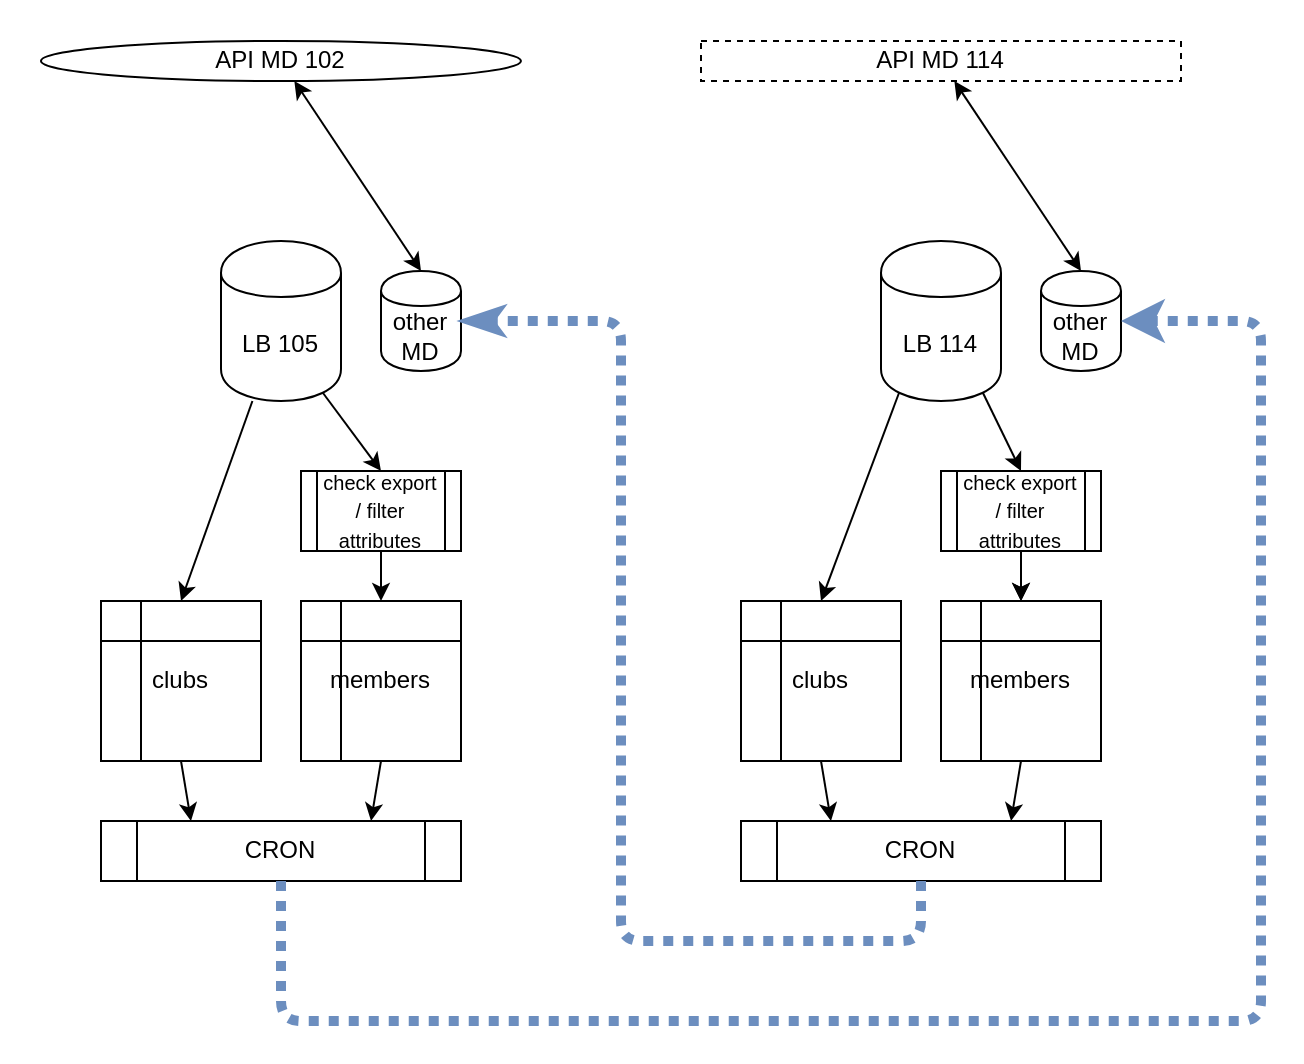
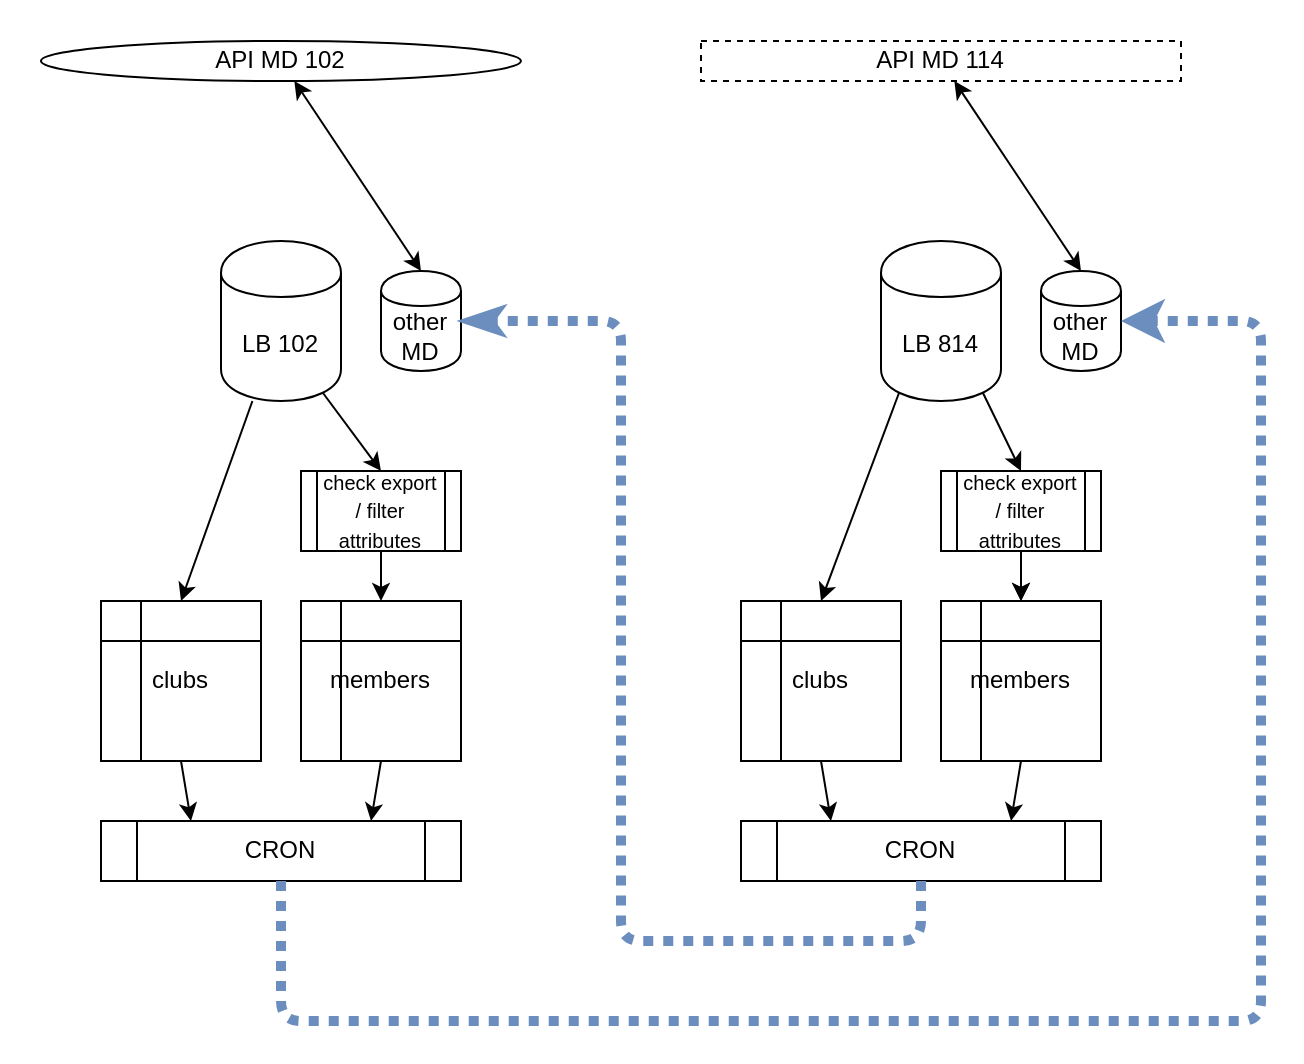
  <mxCell id="0" />
  <mxCell id="1" parent="0" />
- <mxCell id="2" value="LB 105" style="shape=cylinder;whiteSpace=wrap;html=1;boundedLbl=1;backgroundOutline=1;" vertex="1" parent="1"><mxGeometry x="110" y="120" width="60" height="80" as="geometry" /></mxCell>
- <mxCell id="3" value="LB 114" style="shape=cylinder;whiteSpace=wrap;html=1;boundedLbl=1;backgroundOutline=1;" vertex="1" parent="1"><mxGeometry x="440" y="120" width="60" height="80" as="geometry" /></mxCell>
+ <mxCell id="2" value="LB 102" style="shape=cylinder;whiteSpace=wrap;html=1;boundedLbl=1;backgroundOutline=1;" vertex="1" parent="1"><mxGeometry x="110" y="120" width="60" height="80" as="geometry" /></mxCell>
+ <mxCell id="3" value="LB 814" style="shape=cylinder;whiteSpace=wrap;html=1;boundedLbl=1;backgroundOutline=1;" vertex="1" parent="1"><mxGeometry x="440" y="120" width="60" height="80" as="geometry" /></mxCell>
  <mxCell id="4" value="clubs" style="shape=internalStorage;whiteSpace=wrap;html=1;backgroundOutline=1;" vertex="1" parent="1"><mxGeometry x="50" y="300" width="80" height="80" as="geometry" /></mxCell>
  <mxCell id="5" value="members" style="shape=internalStorage;whiteSpace=wrap;html=1;backgroundOutline=1;" vertex="1" parent="1"><mxGeometry x="150" y="300" width="80" height="80" as="geometry" /></mxCell>
  <mxCell id="6" value="" style="endArrow=classic;html=1;entryX=0.5;entryY=0;entryDx=0;entryDy=0;" edge="1" parent="1" source="2" target="4"><mxGeometry width="50" height="50" relative="1" as="geometry"><mxPoint x="50" y="450" as="sourcePoint" /><mxPoint x="100" y="400" as="targetPoint" /></mxGeometry></mxCell>
  <mxCell id="7" value="" style="endArrow=classic;html=1;exitX=0.5;exitY=1;exitDx=0;exitDy=0;entryX=0.5;entryY=0;entryDx=0;entryDy=0;" edge="1" parent="1" source="14" target="5"><mxGeometry width="50" height="50" relative="1" as="geometry"><mxPoint x="190" y="270" as="sourcePoint" /><mxPoint x="100" y="400" as="targetPoint" /></mxGeometry></mxCell>
  <mxCell id="8" value="" style="endArrow=classic;html=1;exitX=0.85;exitY=0.95;exitDx=0;exitDy=0;exitPerimeter=0;entryX=0.5;entryY=0;entryDx=0;entryDy=0;" edge="1" parent="1" source="2" target="14"><mxGeometry width="50" height="50" relative="1" as="geometry"><mxPoint x="40" y="530" as="sourcePoint" /><mxPoint x="183" y="248" as="targetPoint" /></mxGeometry></mxCell>
  <mxCell id="9" value="clubs" style="shape=internalStorage;whiteSpace=wrap;html=1;backgroundOutline=1;" vertex="1" parent="1"><mxGeometry x="370" y="300" width="80" height="80" as="geometry" /></mxCell>
  <mxCell id="10" value="members" style="shape=internalStorage;whiteSpace=wrap;html=1;backgroundOutline=1;" vertex="1" parent="1"><mxGeometry x="470" y="300" width="80" height="80" as="geometry" /></mxCell>
  <mxCell id="11" value="" style="endArrow=classic;html=1;exitX=0.5;exitY=1;exitDx=0;exitDy=0;entryX=0.5;entryY=0;entryDx=0;entryDy=0;" edge="1" parent="1" target="10"><mxGeometry width="50" height="50" relative="1" as="geometry"><mxPoint x="510" y="270" as="sourcePoint" /><mxPoint x="420" y="400" as="targetPoint" /></mxGeometry></mxCell>
  <mxCell id="12" value="" style="endArrow=classic;html=1;exitX=0.85;exitY=0.95;exitDx=0;exitDy=0;exitPerimeter=0;entryX=0.5;entryY=0;entryDx=0;entryDy=0;" edge="1" parent="1" source="3" target="16"><mxGeometry width="50" height="50" relative="1" as="geometry"><mxPoint x="468" y="203" as="sourcePoint" /><mxPoint x="503" y="248" as="targetPoint" /></mxGeometry></mxCell>
  <mxCell id="13" value="" style="endArrow=classic;html=1;entryX=0.5;entryY=0;entryDx=0;entryDy=0;exitX=0.15;exitY=0.95;exitDx=0;exitDy=0;exitPerimeter=0;" edge="1" parent="1" source="3" target="9"><mxGeometry width="50" height="50" relative="1" as="geometry"><mxPoint x="352.714" y="180" as="sourcePoint" /><mxPoint x="317" y="280" as="targetPoint" /></mxGeometry></mxCell>
  <mxCell id="14" value="&lt;font style=&quot;font-size: 10px&quot;&gt;check export / filter attributes&lt;/font&gt;" style="shape=process;whiteSpace=wrap;html=1;backgroundOutline=1;" vertex="1" parent="1"><mxGeometry x="150" y="235" width="80" height="40" as="geometry" /></mxCell>
  <mxCell id="15" value="" style="edgeStyle=orthogonalEdgeStyle;rounded=0;orthogonalLoop=1;jettySize=auto;html=1;exitX=0.5;exitY=1;exitDx=0;exitDy=0;" edge="1" parent="1" source="16" target="10"><mxGeometry relative="1" as="geometry" /></mxCell>
  <mxCell id="16" value="&lt;font style=&quot;font-size: 10px&quot;&gt;check export / filter attributes&lt;/font&gt;" style="shape=process;whiteSpace=wrap;html=1;backgroundOutline=1;" vertex="1" parent="1"><mxGeometry x="470" y="235" width="80" height="40" as="geometry" /></mxCell>
  <mxCell id="17" value="other MD" style="shape=cylinder;whiteSpace=wrap;html=1;boundedLbl=1;backgroundOutline=1;" vertex="1" parent="1"><mxGeometry x="190" y="135" width="40" height="50" as="geometry" /></mxCell>
  <mxCell id="18" value="API MD 102" style="ellipse;whiteSpace=wrap;html=1;" vertex="1" parent="1"><mxGeometry x="20" y="20" width="240" height="20" as="geometry" /></mxCell>
  <mxCell id="19" value="API MD 114" style="rounded=0;whiteSpace=wrap;html=1;dashed=1;" vertex="1" parent="1"><mxGeometry x="350" y="20" width="240" height="20" as="geometry" /></mxCell>
  <mxCell id="20" value="" style="endArrow=classic;startArrow=classic;html=1;entryX=0.5;entryY=0;entryDx=0;entryDy=0;" edge="1" parent="1" source="18" target="17"><mxGeometry width="50" height="50" relative="1" as="geometry"><mxPoint x="20" y="450" as="sourcePoint" /><mxPoint x="70" y="400" as="targetPoint" /></mxGeometry></mxCell>
  <mxCell id="21" value="" style="endArrow=classic;startArrow=classic;html=1;exitX=0.5;exitY=0;exitDx=0;exitDy=0;" edge="1" parent="1" source="22" target="19"><mxGeometry width="50" height="50" relative="1" as="geometry"><mxPoint x="540" y="130" as="sourcePoint" /><mxPoint x="70" y="400" as="targetPoint" /></mxGeometry></mxCell>
  <mxCell id="22" value="other MD" style="shape=cylinder;whiteSpace=wrap;html=1;boundedLbl=1;backgroundOutline=1;" vertex="1" parent="1"><mxGeometry x="520" y="135" width="40" height="50" as="geometry" /></mxCell>
  <mxCell id="23" value="CRON" style="shape=process;whiteSpace=wrap;html=1;backgroundOutline=1;" vertex="1" parent="1"><mxGeometry x="50" y="410" width="180" height="30" as="geometry" /></mxCell>
  <mxCell id="24" value="CRON" style="shape=process;whiteSpace=wrap;html=1;backgroundOutline=1;" vertex="1" parent="1"><mxGeometry x="370" y="410" width="180" height="30" as="geometry" /></mxCell>
  <mxCell id="25" value="" style="endArrow=classic;html=1;exitX=0.5;exitY=1;exitDx=0;exitDy=0;entryX=0.25;entryY=0;entryDx=0;entryDy=0;" edge="1" parent="1" source="4" target="23"><mxGeometry width="50" height="50" relative="1" as="geometry"><mxPoint x="20" y="520" as="sourcePoint" /><mxPoint x="70" y="470" as="targetPoint" /></mxGeometry></mxCell>
  <mxCell id="26" value="" style="endArrow=classic;html=1;entryX=0.75;entryY=0;entryDx=0;entryDy=0;exitX=0.5;exitY=1;exitDx=0;exitDy=0;" edge="1" parent="1" source="5" target="23"><mxGeometry width="50" height="50" relative="1" as="geometry"><mxPoint x="20" y="520" as="sourcePoint" /><mxPoint x="70" y="470" as="targetPoint" /></mxGeometry></mxCell>
  <mxCell id="27" value="" style="endArrow=classic;html=1;exitX=0.5;exitY=1;exitDx=0;exitDy=0;entryX=0.25;entryY=0;entryDx=0;entryDy=0;" edge="1" parent="1" source="9" target="24"><mxGeometry width="50" height="50" relative="1" as="geometry"><mxPoint x="320" y="400" as="sourcePoint" /><mxPoint x="325" y="430" as="targetPoint" /></mxGeometry></mxCell>
  <mxCell id="28" value="" style="endArrow=classic;html=1;entryX=0.75;entryY=0;entryDx=0;entryDy=0;exitX=0.5;exitY=1;exitDx=0;exitDy=0;" edge="1" parent="1" source="10" target="24"><mxGeometry width="50" height="50" relative="1" as="geometry"><mxPoint x="595" y="395" as="sourcePoint" /><mxPoint x="590" y="425" as="targetPoint" /></mxGeometry></mxCell>
  <mxCell id="29" value="" style="endArrow=classicThin;html=1;entryX=1;entryY=0.5;entryDx=0;entryDy=0;exitX=0.5;exitY=1;exitDx=0;exitDy=0;dashed=1;dashPattern=1 1;strokeWidth=5;endFill=1;fillColor=#dae8fc;strokeColor=#6c8ebf;" edge="1" parent="1" source="24" target="17"><mxGeometry width="50" height="50" relative="1" as="geometry"><mxPoint x="20" y="510" as="sourcePoint" /><mxPoint x="70" y="460" as="targetPoint" /><Array as="points"><mxPoint x="460" y="470" /><mxPoint x="310" y="470" /><mxPoint x="310" y="160" /></Array></mxGeometry></mxCell>
  <mxCell id="30" value="" style="endArrow=classic;html=1;entryX=1;entryY=0.5;entryDx=0;entryDy=0;exitX=0.5;exitY=1;exitDx=0;exitDy=0;dashed=1;dashPattern=1 1;strokeWidth=5;endFill=1;fillColor=#dae8fc;strokeColor=#6c8ebf;" edge="1" parent="1" source="23" target="22"><mxGeometry width="50" height="50" relative="1" as="geometry"><mxPoint x="20" y="550" as="sourcePoint" /><mxPoint x="70" y="500" as="targetPoint" /><Array as="points"><mxPoint x="140" y="510" /><mxPoint x="630" y="510" /><mxPoint x="630" y="160" /></Array></mxGeometry></mxCell>
